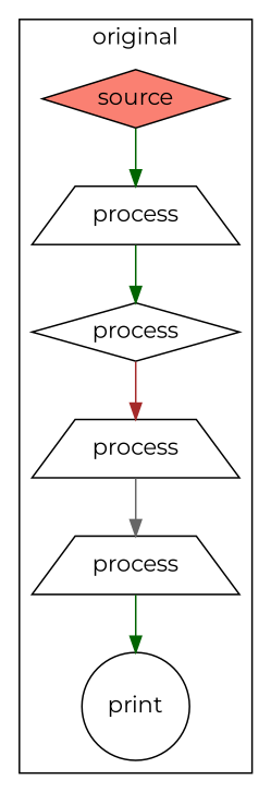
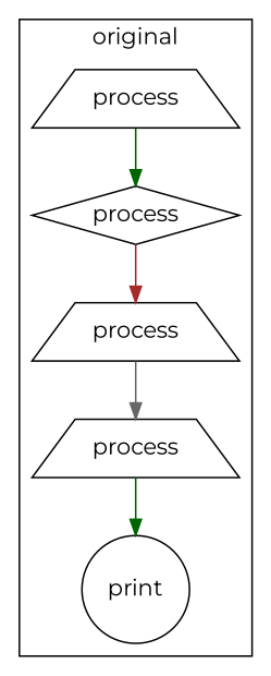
  digraph {
    fontname=Montserrat
    node [style=filled fillcolor=white shape=trapezium fontname=Montserrat]
    edge [color=darkgreen fontname=Montserrat]
-   n1 [label=source fillcolor=salmon shape=diamond]
    n2 [label=process]
    n3 [label=process shape=diamond]
    n4 [label=process]
    n5 [label=process]
    n6 [label=print shape=circle]
    subgraph cluster_1 {
      label=original
-     n1
      n2
      n3
      n4
      n5
      n6
    }
-   n1 -> n2
    n2 -> n3
    n3 -> n4 [color=brown]
    n4 -> n5 [color=gray40]
    n5 -> n6
  }
